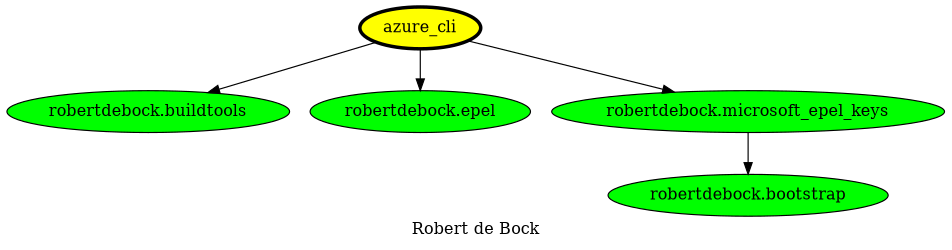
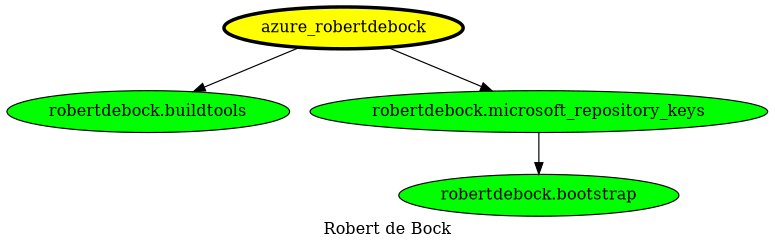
  digraph {
    label="Robert de Bock"
    node [fillcolor=green style=filled]
-   azure_cli [fillcolor=yellow penwidth=3]
+   azure_cli [fillcolor=yellow penwidth=3 label=azure_robertdebock]
    "robertdebock.buildtools"
-   "robertdebock.epel"
-   "robertdebock.microsoft_repository_keys" [label="robertdebock.microsoft_epel_keys"]
+   "robertdebock.microsoft_repository_keys"
    "robertdebock.bootstrap"
    azure_cli -> "robertdebock.buildtools"
-   azure_cli -> "robertdebock.epel"
    azure_cli -> "robertdebock.microsoft_repository_keys"
    "robertdebock.microsoft_repository_keys" -> "robertdebock.bootstrap"
  }
